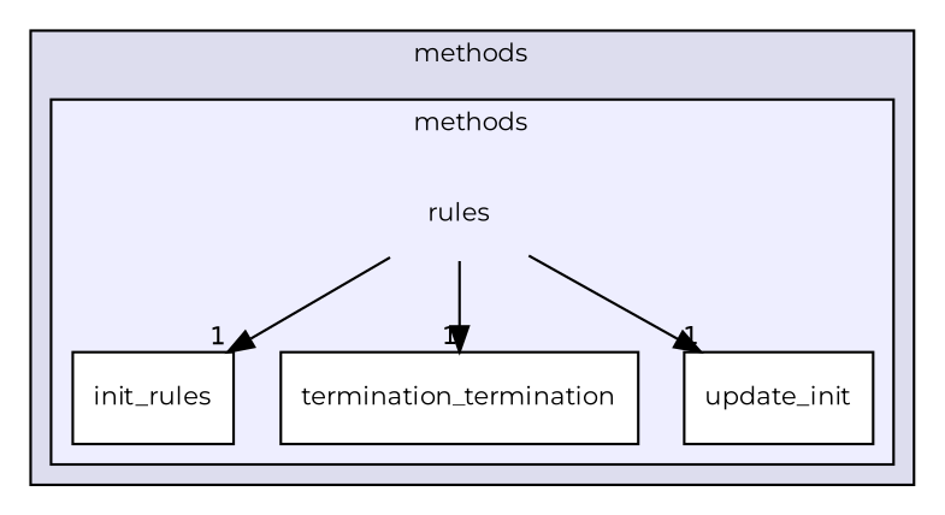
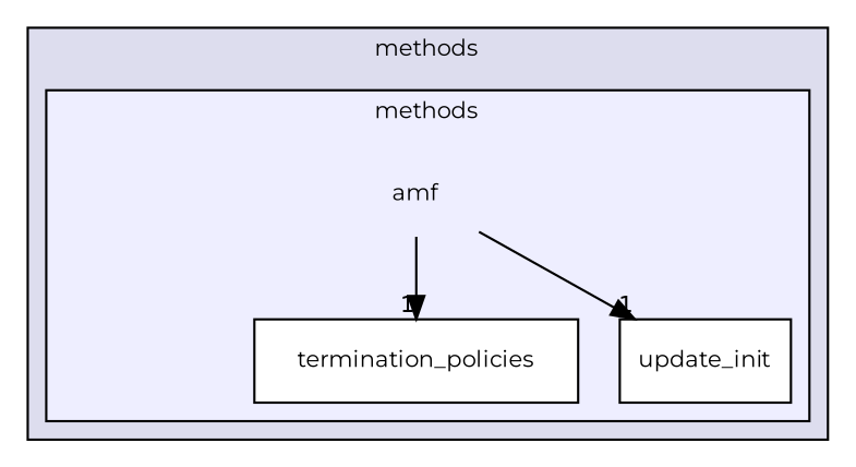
  digraph {
    compound=true
    fontname=Montserrat
    node [fontname=Montserrat fontsize=10 shape=box color=black fillcolor=white style=filled]
    edge [fontname=Montserrat headlabel=1 labeldistance=1.5 labelfontname=Helvetica labelfontsize=10]
-   n1 [label=rules shape=plaintext color="" fillcolor="" style=""]
-   n2 [label=init_rules]
-   n3 [label=termination_termination]
+   n1 [label=amf shape=plaintext color="" fillcolor="" style=""]
+   n3 [label=termination_policies]
    n4 [label=update_init]
    subgraph cluster_1 {
      bgcolor="#ddddee"
      fontsize=10
      label=methods
      pencolor=black
      subgraph cluster_2 {
        bgcolor="#eeeeff"
        fontsize=10
        label=methods
        pencolor=black
        n1
-       n2
        n3
        n4
      }
    }
-   n1 -> n2
    n1 -> n3
    n1 -> n4
  }
